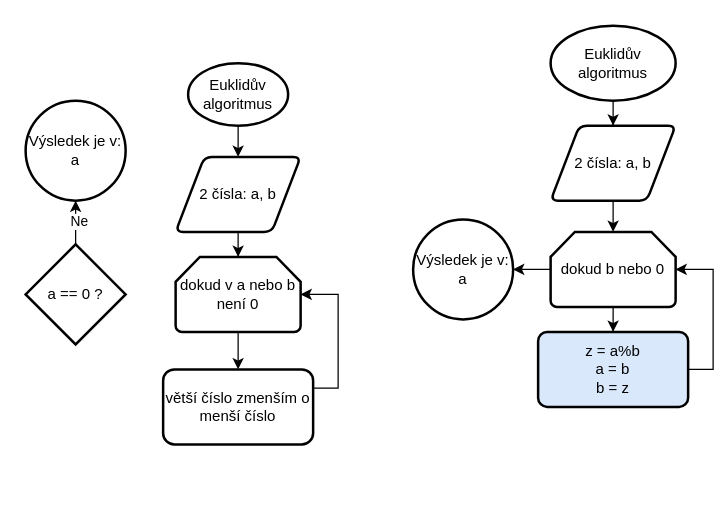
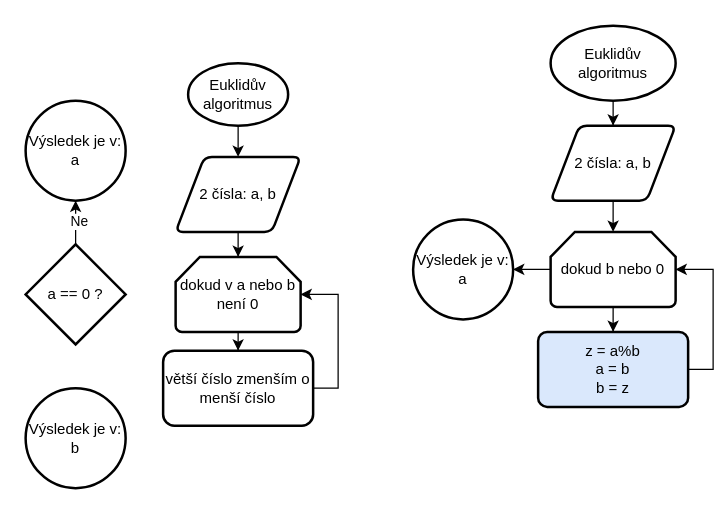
  <mxCell id="0" />
  <mxCell id="1" parent="0" />
  <mxCell id="2" value="" style="edgeStyle=orthogonalEdgeStyle;rounded=0;orthogonalLoop=1;jettySize=auto;html=1;" parent="1" source="3" target="5" edge="1"><mxGeometry relative="1" as="geometry" /></mxCell>
  <mxCell id="3" value="Euklidův algoritmus" style="strokeWidth=2;html=1;shape=mxgraph.flowchart.start_1;whiteSpace=wrap;" parent="1" vertex="1"><mxGeometry x="150" y="50" width="80" height="50" as="geometry" /></mxCell>
  <mxCell id="4" value="" style="edgeStyle=orthogonalEdgeStyle;rounded=0;orthogonalLoop=1;jettySize=auto;html=1;" parent="1" source="5" target="7" edge="1"><mxGeometry relative="1" as="geometry" /></mxCell>
  <mxCell id="5" value="2 čísla: a, b" style="shape=parallelogram;html=1;strokeWidth=2;perimeter=parallelogramPerimeter;whiteSpace=wrap;rounded=1;arcSize=12;size=0.23;" parent="1" vertex="1"><mxGeometry x="140" y="125" width="100" height="60" as="geometry" /></mxCell>
  <mxCell id="6" value="" style="edgeStyle=orthogonalEdgeStyle;rounded=0;orthogonalLoop=1;jettySize=auto;html=1;" parent="1" source="7" target="9" edge="1"><mxGeometry relative="1" as="geometry" /></mxCell>
  <mxCell id="7" value="dokud v a nebo b není 0" style="strokeWidth=2;html=1;shape=mxgraph.flowchart.loop_limit;whiteSpace=wrap;" parent="1" vertex="1"><mxGeometry x="140" y="205" width="100" height="60" as="geometry" /></mxCell>
  <mxCell id="8" style="edgeStyle=orthogonalEdgeStyle;rounded=0;orthogonalLoop=1;jettySize=auto;html=1;" parent="1" source="9" target="7" edge="1"><mxGeometry relative="1" as="geometry"><mxPoint x="270" y="240" as="targetPoint" /><Array as="points"><mxPoint x="270" y="310" /><mxPoint x="270" y="235" /></Array></mxGeometry></mxCell>
- <mxCell id="9" value="větší číslo zmenším o menší číslo" style="rounded=1;whiteSpace=wrap;html=1;strokeWidth=2;" parent="1" vertex="1"><mxGeometry x="130" y="295" width="120" height="60" as="geometry" /></mxCell>
+ <mxCell id="9" value="větší číslo zmenším o menší číslo" style="rounded=1;whiteSpace=wrap;html=1;strokeWidth=2;" parent="1" vertex="1"><mxGeometry x="130" y="280" width="120" height="60" as="geometry" /></mxCell>
  <mxCell id="10" value="" style="edgeStyle=orthogonalEdgeStyle;rounded=0;orthogonalLoop=1;jettySize=auto;html=1;" edge="1" parent="1" source="12" target="14"><mxGeometry relative="1" as="geometry" /></mxCell>
  <mxCell id="11" value="Ne" style="edgeLabel;html=1;align=center;verticalAlign=middle;resizable=0;points=[];" vertex="1" connectable="0" parent="10"><mxGeometry x="-0.05" y="2" relative="1" as="geometry"><mxPoint as="offset" /></mxGeometry></mxCell>
  <mxCell id="12" value="a == 0 ?" style="rhombus;whiteSpace=wrap;html=1;strokeWidth=2;" vertex="1" parent="1"><mxGeometry x="20" y="195" width="80" height="80" as="geometry" /></mxCell>
+ <mxCell id="13" value="Výsledek je v: b" style="ellipse;whiteSpace=wrap;html=1;strokeWidth=2;" vertex="1" parent="1"><mxGeometry x="20" y="310" width="80" height="80" as="geometry" /></mxCell>
  <mxCell id="14" value="Výsledek je v: a" style="ellipse;whiteSpace=wrap;html=1;strokeWidth=2;" vertex="1" parent="1"><mxGeometry x="20" y="80" width="80" height="80" as="geometry" /></mxCell>
  <mxCell id="15" value="" style="edgeStyle=orthogonalEdgeStyle;rounded=0;orthogonalLoop=1;jettySize=auto;html=1;" edge="1" parent="1" source="16" target="17"><mxGeometry relative="1" as="geometry" /></mxCell>
  <mxCell id="16" value="Euklidův algoritmus" style="strokeWidth=2;html=1;shape=mxgraph.flowchart.start_1;whiteSpace=wrap;" vertex="1" parent="1"><mxGeometry x="440" y="20" width="100" height="60" as="geometry" /></mxCell>
  <mxCell id="17" value="2 čísla: a, b" style="shape=parallelogram;html=1;strokeWidth=2;perimeter=parallelogramPerimeter;whiteSpace=wrap;rounded=1;arcSize=12;size=0.23;" vertex="1" parent="1"><mxGeometry x="440" y="100" width="100" height="60" as="geometry" /></mxCell>
  <mxCell id="18" value="z = a%b&lt;br&gt;a = b&lt;br&gt;b = z" style="rounded=1;whiteSpace=wrap;html=1;strokeWidth=2;arcSize=12;fillColor=#dae8fc;" vertex="1" parent="1"><mxGeometry x="430" y="265" width="120" height="60" as="geometry" /></mxCell>
  <mxCell id="19" style="edgeStyle=orthogonalEdgeStyle;rounded=0;orthogonalLoop=1;jettySize=auto;html=1;" edge="1" parent="1" source="21" target="18"><mxGeometry relative="1" as="geometry" /></mxCell>
  <mxCell id="20" value="" style="edgeStyle=orthogonalEdgeStyle;rounded=0;orthogonalLoop=1;jettySize=auto;html=1;" edge="1" parent="1" source="21" target="24"><mxGeometry relative="1" as="geometry" /></mxCell>
  <mxCell id="21" value="dokud b nebo 0" style="strokeWidth=2;html=1;shape=mxgraph.flowchart.loop_limit;whiteSpace=wrap;" vertex="1" parent="1"><mxGeometry x="440" y="185" width="100" height="60" as="geometry" /></mxCell>
  <mxCell id="22" style="edgeStyle=orthogonalEdgeStyle;rounded=0;orthogonalLoop=1;jettySize=auto;html=1;exitX=1;exitY=0.5;exitDx=0;exitDy=0;entryX=1;entryY=0.5;entryDx=0;entryDy=0;entryPerimeter=0;" edge="1" parent="1" source="18" target="21"><mxGeometry relative="1" as="geometry" /></mxCell>
  <mxCell id="23" style="edgeStyle=orthogonalEdgeStyle;rounded=0;orthogonalLoop=1;jettySize=auto;html=1;exitX=0.5;exitY=1;exitDx=0;exitDy=0;entryX=0.5;entryY=0;entryDx=0;entryDy=0;entryPerimeter=0;" edge="1" parent="1" source="17" target="21"><mxGeometry relative="1" as="geometry" /></mxCell>
  <mxCell id="24" value="Výsledek je v: a" style="ellipse;whiteSpace=wrap;html=1;strokeWidth=2;" vertex="1" parent="1"><mxGeometry x="330" y="175" width="80" height="80" as="geometry" /></mxCell>
